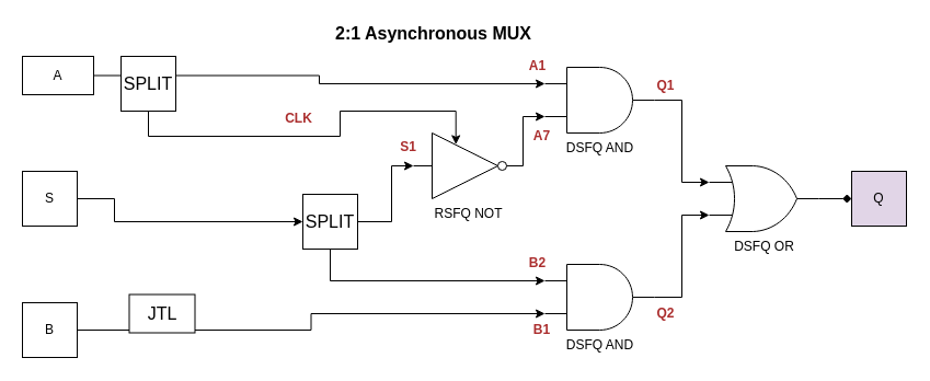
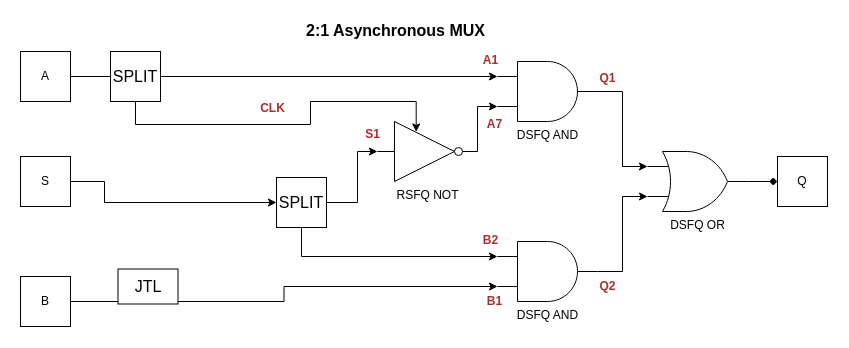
  <mxCell id="0" />
  <mxCell id="1" parent="0" />
  <mxCell id="2" style="edgeStyle=orthogonalEdgeStyle;rounded=0;orthogonalLoop=1;jettySize=auto;html=1;entryX=0;entryY=0.5;entryDx=0;entryDy=0;endArrow=diamond;" parent="1" source="3" target="17" edge="1"><mxGeometry relative="1" as="geometry" /></mxCell>
  <mxCell id="3" value="DSFQ OR" style="verticalLabelPosition=bottom;shadow=0;dashed=0;align=center;html=1;verticalAlign=top;shape=mxgraph.electrical.logic_gates.logic_gate;operation=or;" parent="1" vertex="1"><mxGeometry x="647" y="151" width="100" height="60" as="geometry" /></mxCell>
  <mxCell id="4" style="edgeStyle=orthogonalEdgeStyle;rounded=0;orthogonalLoop=1;jettySize=auto;html=1;entryX=0;entryY=0.25;entryDx=0;entryDy=0;entryPerimeter=0;" parent="1" source="5" target="3" edge="1"><mxGeometry relative="1" as="geometry" /></mxCell>
  <mxCell id="5" value="DSFQ AND" style="verticalLabelPosition=bottom;shadow=0;dashed=0;align=center;html=1;verticalAlign=top;shape=mxgraph.electrical.logic_gates.logic_gate;operation=and;" parent="1" vertex="1"><mxGeometry x="497" y="61" width="100" height="60" as="geometry" /></mxCell>
  <mxCell id="6" style="edgeStyle=orthogonalEdgeStyle;rounded=0;orthogonalLoop=1;jettySize=auto;html=1;exitX=1;exitY=0.5;exitDx=0;exitDy=0;exitPerimeter=0;entryX=0;entryY=0.75;entryDx=0;entryDy=0;entryPerimeter=0;" parent="1" source="7" target="5" edge="1"><mxGeometry relative="1" as="geometry"><Array as="points"><mxPoint x="477" y="106" /></Array></mxGeometry></mxCell>
  <mxCell id="7" value="RSFQ NOT" style="verticalLabelPosition=bottom;shadow=0;dashed=0;align=center;html=1;verticalAlign=top;shape=mxgraph.electrical.logic_gates.inverter_2;rotation=0;" parent="1" vertex="1"><mxGeometry x="377" y="121" width="100" height="60" as="geometry" /></mxCell>
  <mxCell id="8" style="edgeStyle=orthogonalEdgeStyle;rounded=0;orthogonalLoop=1;jettySize=auto;html=1;entryX=0;entryY=0.75;entryDx=0;entryDy=0;entryPerimeter=0;" parent="1" source="9" target="3" edge="1"><mxGeometry relative="1" as="geometry" /></mxCell>
  <mxCell id="9" value="DSFQ AND" style="verticalLabelPosition=bottom;shadow=0;dashed=0;align=center;html=1;verticalAlign=top;shape=mxgraph.electrical.logic_gates.logic_gate;operation=and;" parent="1" vertex="1"><mxGeometry x="497" y="241" width="100" height="60" as="geometry" /></mxCell>
  <mxCell id="10" style="edgeStyle=orthogonalEdgeStyle;rounded=0;orthogonalLoop=1;jettySize=auto;html=1;entryX=0;entryY=0.25;entryDx=0;entryDy=0;entryPerimeter=0;" parent="1" source="11" target="5" edge="1"><mxGeometry relative="1" as="geometry" /></mxCell>
- <mxCell id="11" value="A" style="rounded=0;whiteSpace=wrap;html=1;" parent="1" vertex="1"><mxGeometry x="20" y="51" width="65" height="35" as="geometry" /></mxCell>
+ <mxCell id="11" value="A" style="rounded=0;whiteSpace=wrap;html=1;" parent="1" vertex="1"><mxGeometry x="20" y="51" width="50" height="50" as="geometry" /></mxCell>
  <mxCell id="12" style="edgeStyle=orthogonalEdgeStyle;rounded=0;orthogonalLoop=1;jettySize=auto;html=1;entryX=0;entryY=0.75;entryDx=0;entryDy=0;entryPerimeter=0;" parent="1" source="13" target="9" edge="1"><mxGeometry relative="1" as="geometry" /></mxCell>
  <mxCell id="13" value="B" style="rounded=0;whiteSpace=wrap;html=1;" parent="1" vertex="1"><mxGeometry x="20" y="276" width="50" height="50" as="geometry" /></mxCell>
  <mxCell id="14" style="edgeStyle=orthogonalEdgeStyle;rounded=0;orthogonalLoop=1;jettySize=auto;html=1;entryX=0;entryY=0.5;entryDx=0;entryDy=0;entryPerimeter=0;exitX=1;exitY=0.5;exitDx=0;exitDy=0;" parent="1" source="22" target="7" edge="1"><mxGeometry relative="1" as="geometry"><mxPoint x="337" y="204" as="sourcePoint" /><Array as="points"><mxPoint x="357" y="202" /><mxPoint x="357" y="151" /></Array></mxGeometry></mxCell>
  <mxCell id="15" style="edgeStyle=orthogonalEdgeStyle;rounded=0;orthogonalLoop=1;jettySize=auto;html=1;entryX=0;entryY=0.5;entryDx=0;entryDy=0;" parent="1" source="16" target="22" edge="1"><mxGeometry relative="1" as="geometry"><Array as="points"><mxPoint x="104" y="181" /><mxPoint x="104" y="202" /></Array></mxGeometry></mxCell>
  <mxCell id="16" value="S" style="rounded=0;whiteSpace=wrap;html=1;" parent="1" vertex="1"><mxGeometry x="20" y="156" width="50" height="50" as="geometry" /></mxCell>
- <mxCell id="17" value="Q" style="rounded=0;whiteSpace=wrap;html=1;fillColor=#e1d5e7;" parent="1" vertex="1"><mxGeometry x="777" y="156" width="50" height="50" as="geometry" /></mxCell>
+ <mxCell id="17" value="Q" style="rounded=0;whiteSpace=wrap;html=1;" parent="1" vertex="1"><mxGeometry x="777" y="156" width="50" height="50" as="geometry" /></mxCell>
  <mxCell id="18" value="&lt;font style=&quot;&quot;&gt;&lt;span style=&quot;font-size: 16px;&quot;&gt;&lt;b&gt;2:1 Asynchronous&amp;nbsp;MUX&lt;/b&gt;&lt;/span&gt;&lt;/font&gt;" style="text;html=1;align=center;verticalAlign=middle;resizable=0;points=[];autosize=1;strokeColor=none;fillColor=none;" parent="1" vertex="1"><mxGeometry x="300" y="20" width="189" height="19" as="geometry" /></mxCell>
  <mxCell id="19" value="SPLIT" style="rounded=0;whiteSpace=wrap;html=1;fontSize=16;" parent="1" vertex="1"><mxGeometry x="110" y="51" width="50" height="50" as="geometry" /></mxCell>
  <mxCell id="20" value="" style="edgeStyle=orthogonalEdgeStyle;rounded=0;orthogonalLoop=1;jettySize=auto;html=1;entryX=0.387;entryY=0.174;entryDx=0;entryDy=0;entryPerimeter=0;fontSize=16;startArrow=none;exitX=0.5;exitY=1;exitDx=0;exitDy=0;" parent="1" source="19" target="7" edge="1"><mxGeometry x="-0.042" relative="1" as="geometry"><Array as="points"><mxPoint x="135" y="124" /><mxPoint x="310" y="124" /><mxPoint x="310" y="101" /><mxPoint x="416" y="101" /></Array><mxPoint as="offset" /><mxPoint x="317.5" y="123.5" as="sourcePoint" /></mxGeometry></mxCell>
  <mxCell id="21" style="edgeStyle=orthogonalEdgeStyle;rounded=0;orthogonalLoop=1;jettySize=auto;html=1;entryX=0;entryY=0.25;entryDx=0;entryDy=0;entryPerimeter=0;" parent="1" source="22" target="9" edge="1"><mxGeometry relative="1" as="geometry"><Array as="points"><mxPoint x="301" y="256" /></Array></mxGeometry></mxCell>
  <mxCell id="22" value="SPLIT" style="rounded=0;whiteSpace=wrap;html=1;fontSize=16;" parent="1" vertex="1"><mxGeometry x="276" y="177" width="50" height="50" as="geometry" /></mxCell>
  <mxCell id="23" value="&lt;font color=&quot;#ab2e2e&quot;&gt;A1&lt;/font&gt;" style="text;html=1;align=center;verticalAlign=middle;resizable=0;points=[];autosize=1;strokeColor=none;fillColor=none;fontStyle=1" parent="1" vertex="1"><mxGeometry x="473" y="47" width="33" height="26" as="geometry" /></mxCell>
  <mxCell id="24" value="&lt;font color=&quot;#ab2e2e&quot;&gt;A7&lt;/font&gt;" style="text;html=1;align=center;verticalAlign=middle;resizable=0;points=[];autosize=1;strokeColor=none;fillColor=none;fontStyle=1" parent="1" vertex="1"><mxGeometry x="477" y="111" width="33" height="26" as="geometry" /></mxCell>
  <mxCell id="25" value="&lt;font color=&quot;#ab2e2e&quot;&gt;S1&lt;/font&gt;" style="text;html=1;align=center;verticalAlign=middle;resizable=0;points=[];autosize=1;strokeColor=none;fillColor=none;fontStyle=1" parent="1" vertex="1"><mxGeometry x="355" y="121" width="33" height="26" as="geometry" /></mxCell>
  <mxCell id="26" value="&lt;font color=&quot;#ab2e2e&quot;&gt;B2&lt;/font&gt;" style="text;html=1;align=center;verticalAlign=middle;resizable=0;points=[];autosize=1;strokeColor=none;fillColor=none;fontStyle=1" parent="1" vertex="1"><mxGeometry x="473" y="227" width="33" height="26" as="geometry" /></mxCell>
  <mxCell id="27" value="&lt;font color=&quot;#ab2e2e&quot;&gt;B1&lt;/font&gt;" style="text;html=1;align=center;verticalAlign=middle;resizable=0;points=[];autosize=1;strokeColor=none;fillColor=none;fontStyle=1" parent="1" vertex="1"><mxGeometry x="477" y="288" width="33" height="26" as="geometry" /></mxCell>
  <mxCell id="28" value="&lt;font color=&quot;#ab2e2e&quot;&gt;Q1&lt;/font&gt;" style="text;html=1;align=center;verticalAlign=middle;resizable=0;points=[];autosize=1;strokeColor=none;fillColor=none;fontStyle=1" parent="1" vertex="1"><mxGeometry x="590" y="65" width="34" height="26" as="geometry" /></mxCell>
  <mxCell id="29" value="&lt;font color=&quot;#ab2e2e&quot;&gt;Q2&lt;/font&gt;" style="text;html=1;align=center;verticalAlign=middle;resizable=0;points=[];autosize=1;strokeColor=none;fillColor=none;fontStyle=1" parent="1" vertex="1"><mxGeometry x="590" y="273" width="34" height="26" as="geometry" /></mxCell>
  <mxCell id="30" value="&lt;font color=&quot;#ab2e2e&quot;&gt;CLK&lt;/font&gt;" style="text;html=1;align=center;verticalAlign=middle;resizable=0;points=[];autosize=1;strokeColor=none;fillColor=none;fontStyle=1" parent="1" vertex="1"><mxGeometry x="250" y="95" width="43" height="26" as="geometry" /></mxCell>
  <mxCell id="31" value="JTL" style="rounded=0;whiteSpace=wrap;html=1;fontSize=16;" parent="1" vertex="1"><mxGeometry x="117.5" y="268.5" width="60" height="35" as="geometry" /></mxCell>
